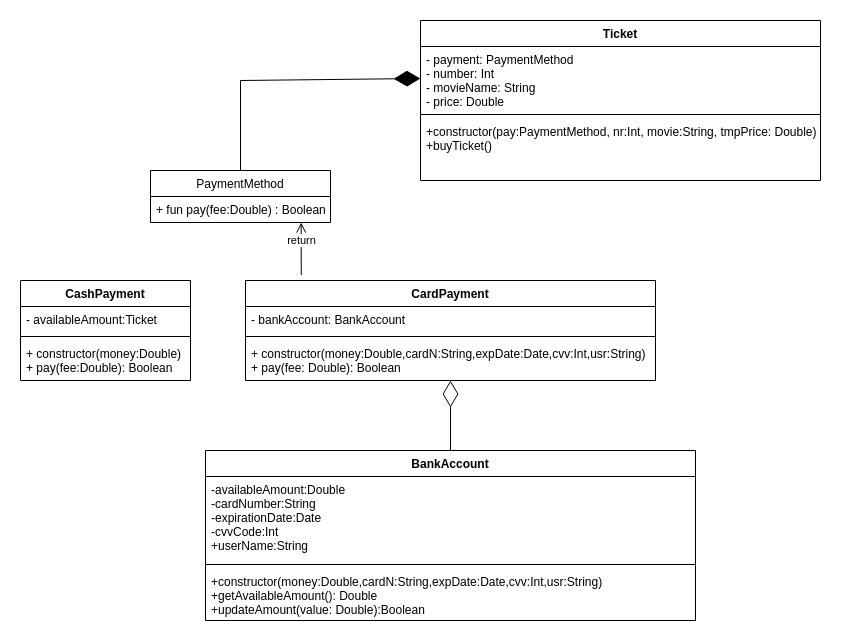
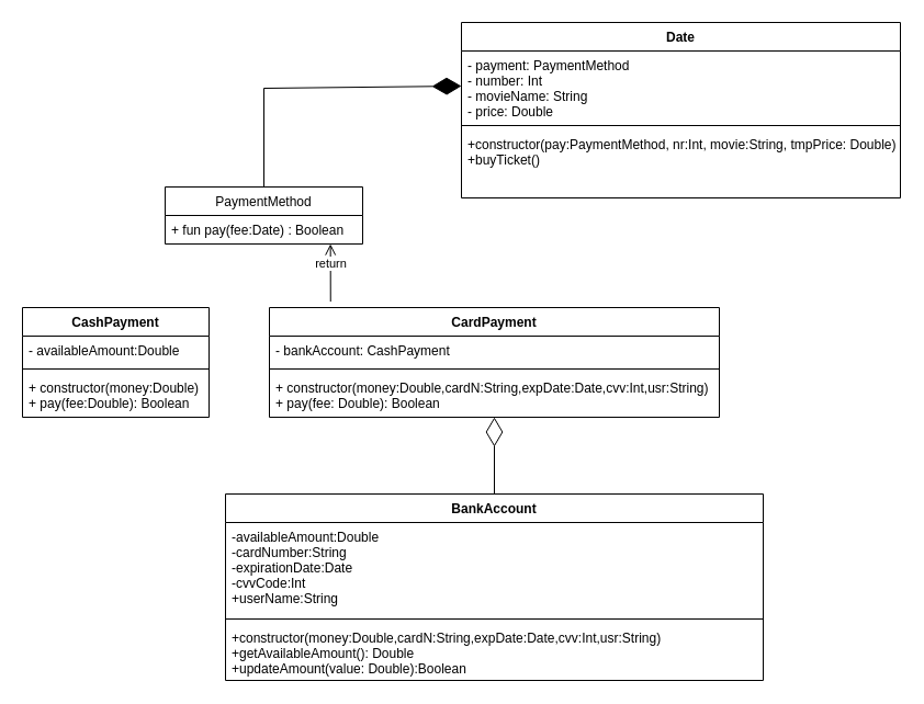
  <mxCell id="0" />
  <mxCell id="1" parent="0" />
  <mxCell id="2" value="PaymentMethod" style="swimlane;fontStyle=0;childLayout=stackLayout;horizontal=1;startSize=26;fillColor=none;horizontalStack=0;resizeParent=1;resizeParentMax=0;resizeLast=0;collapsible=1;marginBottom=0;" parent="1" vertex="1"><mxGeometry x="150" y="170" width="180" height="52" as="geometry" /></mxCell>
- <mxCell id="3" value="+ fun pay(fee:Double) : Boolean" style="text;strokeColor=none;fillColor=none;align=left;verticalAlign=top;spacingLeft=4;spacingRight=4;overflow=hidden;rotatable=0;points=[[0,0.5],[1,0.5]];portConstraint=eastwest;" parent="2" vertex="1"><mxGeometry y="26" width="180" height="26" as="geometry" /></mxCell>
+ <mxCell id="3" value="+ fun pay(fee:Date) : Boolean" style="text;strokeColor=none;fillColor=none;align=left;verticalAlign=top;spacingLeft=4;spacingRight=4;overflow=hidden;rotatable=0;points=[[0,0.5],[1,0.5]];portConstraint=eastwest;" parent="2" vertex="1"><mxGeometry y="26" width="180" height="26" as="geometry" /></mxCell>
  <mxCell id="4" value="CashPayment" style="swimlane;fontStyle=1;align=center;verticalAlign=top;childLayout=stackLayout;horizontal=1;startSize=26;horizontalStack=0;resizeParent=1;resizeParentMax=0;resizeLast=0;collapsible=1;marginBottom=0;" parent="1" vertex="1"><mxGeometry x="20" y="280" width="170" height="100" as="geometry" /></mxCell>
- <mxCell id="5" value="- availableAmount:Ticket" style="text;strokeColor=none;fillColor=none;align=left;verticalAlign=top;spacingLeft=4;spacingRight=4;overflow=hidden;rotatable=0;points=[[0,0.5],[1,0.5]];portConstraint=eastwest;" parent="4" vertex="1"><mxGeometry y="26" width="170" height="26" as="geometry" /></mxCell>
+ <mxCell id="5" value="- availableAmount:Double" style="text;strokeColor=none;fillColor=none;align=left;verticalAlign=top;spacingLeft=4;spacingRight=4;overflow=hidden;rotatable=0;points=[[0,0.5],[1,0.5]];portConstraint=eastwest;" parent="4" vertex="1"><mxGeometry y="26" width="170" height="26" as="geometry" /></mxCell>
  <mxCell id="6" value="" style="line;strokeWidth=1;fillColor=none;align=left;verticalAlign=middle;spacingTop=-1;spacingLeft=3;spacingRight=3;rotatable=0;labelPosition=right;points=[];portConstraint=eastwest;" parent="4" vertex="1"><mxGeometry y="52" width="170" height="8" as="geometry" /></mxCell>
  <mxCell id="7" value="+ constructor(money:Double)&#10;+ pay(fee:Double): Boolean&#10;" style="text;strokeColor=none;fillColor=none;align=left;verticalAlign=top;spacingLeft=4;spacingRight=4;overflow=hidden;rotatable=0;points=[[0,0.5],[1,0.5]];portConstraint=eastwest;" parent="4" vertex="1"><mxGeometry y="60" width="170" height="40" as="geometry" /></mxCell>
  <mxCell id="8" value="CardPayment" style="swimlane;fontStyle=1;align=center;verticalAlign=top;childLayout=stackLayout;horizontal=1;startSize=26;horizontalStack=0;resizeParent=1;resizeParentMax=0;resizeLast=0;collapsible=1;marginBottom=0;" parent="1" vertex="1"><mxGeometry x="245" y="280" width="410" height="100" as="geometry" /></mxCell>
- <mxCell id="9" value="- bankAccount: BankAccount" style="text;strokeColor=none;fillColor=none;align=left;verticalAlign=top;spacingLeft=4;spacingRight=4;overflow=hidden;rotatable=0;points=[[0,0.5],[1,0.5]];portConstraint=eastwest;" parent="8" vertex="1"><mxGeometry y="26" width="410" height="26" as="geometry" /></mxCell>
+ <mxCell id="9" value="- bankAccount: CashPayment" style="text;strokeColor=none;fillColor=none;align=left;verticalAlign=top;spacingLeft=4;spacingRight=4;overflow=hidden;rotatable=0;points=[[0,0.5],[1,0.5]];portConstraint=eastwest;" parent="8" vertex="1"><mxGeometry y="26" width="410" height="26" as="geometry" /></mxCell>
  <mxCell id="10" value="" style="line;strokeWidth=1;fillColor=none;align=left;verticalAlign=middle;spacingTop=-1;spacingLeft=3;spacingRight=3;rotatable=0;labelPosition=right;points=[];portConstraint=eastwest;" parent="8" vertex="1"><mxGeometry y="52" width="410" height="8" as="geometry" /></mxCell>
  <mxCell id="11" value="+ constructor(money:Double,cardN:String,expDate:Date,cvv:Int,usr:String)&#10;+ pay(fee: Double): Boolean" style="text;strokeColor=none;fillColor=none;align=left;verticalAlign=top;spacingLeft=4;spacingRight=4;overflow=hidden;rotatable=0;points=[[0,0.5],[1,0.5]];portConstraint=eastwest;" parent="8" vertex="1"><mxGeometry y="60" width="410" height="40" as="geometry" /></mxCell>
  <mxCell id="12" value="return" style="html=1;verticalAlign=bottom;endArrow=open;dashed=0;endSize=8;rounded=0;exitX=0.136;exitY=-0.055;exitDx=0;exitDy=0;exitPerimeter=0;entryX=0.837;entryY=1;entryDx=0;entryDy=0;entryPerimeter=0;" parent="1" source="8" target="3" edge="1"><mxGeometry relative="1" as="geometry"><mxPoint x="310" y="260" as="sourcePoint" /><mxPoint x="230" y="260" as="targetPoint" /></mxGeometry></mxCell>
  <mxCell id="13" value="" style="endArrow=diamondThin;endFill=0;endSize=24;html=1;rounded=0;" parent="1" target="11" edge="1"><mxGeometry width="160" relative="1" as="geometry"><mxPoint x="450" y="450" as="sourcePoint" /><mxPoint x="450" y="480" as="targetPoint" /></mxGeometry></mxCell>
  <mxCell id="14" value="BankAccount" style="swimlane;fontStyle=1;align=center;verticalAlign=top;childLayout=stackLayout;horizontal=1;startSize=26;horizontalStack=0;resizeParent=1;resizeParentMax=0;resizeLast=0;collapsible=1;marginBottom=0;" parent="1" vertex="1"><mxGeometry x="205" y="450" width="490" height="170" as="geometry" /></mxCell>
  <mxCell id="15" value="-availableAmount:Double&#10;-cardNumber:String&#10;-expirationDate:Date&#10;-cvvCode:Int&#10;+userName:String" style="text;strokeColor=none;fillColor=none;align=left;verticalAlign=top;spacingLeft=4;spacingRight=4;overflow=hidden;rotatable=0;points=[[0,0.5],[1,0.5]];portConstraint=eastwest;" parent="14" vertex="1"><mxGeometry y="26" width="490" height="84" as="geometry" /></mxCell>
  <mxCell id="16" value="" style="line;strokeWidth=1;fillColor=none;align=left;verticalAlign=middle;spacingTop=-1;spacingLeft=3;spacingRight=3;rotatable=0;labelPosition=right;points=[];portConstraint=eastwest;" parent="14" vertex="1"><mxGeometry y="110" width="490" height="8" as="geometry" /></mxCell>
  <mxCell id="17" value="+constructor(money:Double,cardN:String,expDate:Date,cvv:Int,usr:String)&#10;+getAvailableAmount(): Double&#10;+updateAmount(value: Double):Boolean" style="text;strokeColor=none;fillColor=none;align=left;verticalAlign=top;spacingLeft=4;spacingRight=4;overflow=hidden;rotatable=0;points=[[0,0.5],[1,0.5]];portConstraint=eastwest;" parent="14" vertex="1"><mxGeometry y="118" width="490" height="52" as="geometry" /></mxCell>
- <mxCell id="18" value="Ticket" style="swimlane;fontStyle=1;align=center;verticalAlign=top;childLayout=stackLayout;horizontal=1;startSize=26;horizontalStack=0;resizeParent=1;resizeParentMax=0;resizeLast=0;collapsible=1;marginBottom=0;" parent="1" vertex="1"><mxGeometry x="420" y="20" width="400" height="160" as="geometry" /></mxCell>
+ <mxCell id="18" value="Date" style="swimlane;fontStyle=1;align=center;verticalAlign=top;childLayout=stackLayout;horizontal=1;startSize=26;horizontalStack=0;resizeParent=1;resizeParentMax=0;resizeLast=0;collapsible=1;marginBottom=0;" parent="1" vertex="1"><mxGeometry x="420" y="20" width="400" height="160" as="geometry" /></mxCell>
  <mxCell id="19" value="- payment: PaymentMethod&#10;- number: Int&#10;- movieName: String&#10;- price: Double" style="text;strokeColor=none;fillColor=none;align=left;verticalAlign=top;spacingLeft=4;spacingRight=4;overflow=hidden;rotatable=0;points=[[0,0.5],[1,0.5]];portConstraint=eastwest;" parent="18" vertex="1"><mxGeometry y="26" width="400" height="64" as="geometry" /></mxCell>
  <mxCell id="20" value="" style="line;strokeWidth=1;fillColor=none;align=left;verticalAlign=middle;spacingTop=-1;spacingLeft=3;spacingRight=3;rotatable=0;labelPosition=right;points=[];portConstraint=eastwest;" parent="18" vertex="1"><mxGeometry y="90" width="400" height="8" as="geometry" /></mxCell>
  <mxCell id="21" value="+constructor(pay:PaymentMethod, nr:Int, movie:String, tmpPrice: Double)&#10;+buyTicket()" style="text;strokeColor=none;fillColor=none;align=left;verticalAlign=top;spacingLeft=4;spacingRight=4;overflow=hidden;rotatable=0;points=[[0,0.5],[1,0.5]];portConstraint=eastwest;" parent="18" vertex="1"><mxGeometry y="98" width="400" height="62" as="geometry" /></mxCell>
  <mxCell id="22" value="" style="endArrow=diamondThin;endFill=1;endSize=24;html=1;rounded=0;exitX=0.5;exitY=0;exitDx=0;exitDy=0;entryX=0;entryY=0.5;entryDx=0;entryDy=0;" edge="1" parent="1" source="2" target="19"><mxGeometry width="160" relative="1" as="geometry"><mxPoint x="610" y="410" as="sourcePoint" /><mxPoint x="770" y="410" as="targetPoint" /><Array as="points"><mxPoint x="240" y="80" /></Array></mxGeometry></mxCell>
